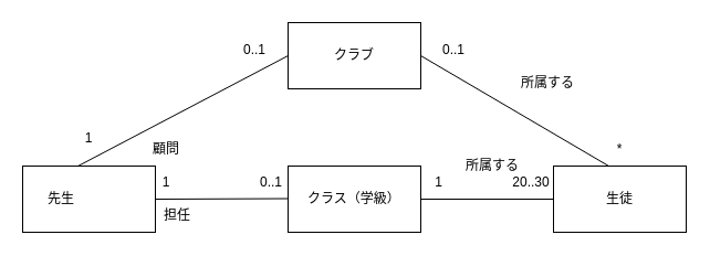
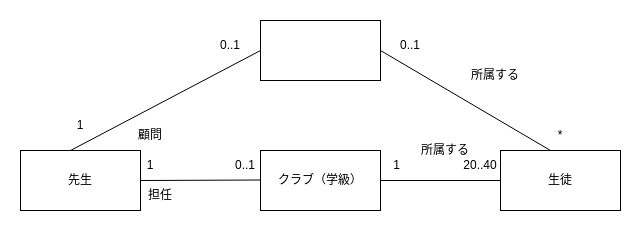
  <mxCell id="0" />
  <mxCell id="1" parent="0" />
  <mxCell id="2" value="" style="rounded=0;whiteSpace=wrap;html=1;" vertex="1" parent="1"><mxGeometry x="20" y="150" width="120" height="60" as="geometry" /></mxCell>
  <mxCell id="3" value="" style="rounded=0;whiteSpace=wrap;html=1;" vertex="1" parent="1"><mxGeometry x="260" y="150" width="120" height="60" as="geometry" /></mxCell>
  <mxCell id="4" value="" style="rounded=0;whiteSpace=wrap;html=1;" vertex="1" parent="1"><mxGeometry x="500" y="150" width="120" height="60" as="geometry" /></mxCell>
  <mxCell id="5" value="" style="rounded=0;whiteSpace=wrap;html=1;" vertex="1" parent="1"><mxGeometry x="260" y="20" width="120" height="60" as="geometry" /></mxCell>
- <mxCell id="6" value="クラス（学級）" style="text;html=1;strokeColor=none;fillColor=none;align=center;verticalAlign=middle;whiteSpace=wrap;rounded=0;" vertex="1" parent="1"><mxGeometry x="275" y="165" width="90" height="30" as="geometry" /></mxCell>
- <mxCell id="7" value="先生" style="text;html=1;strokeColor=none;fillColor=none;align=center;verticalAlign=middle;whiteSpace=wrap;rounded=0;" vertex="1" parent="1"><mxGeometry x="25" y="165" width="60" height="30" as="geometry" /></mxCell>
- <mxCell id="8" value="クラブ" style="text;html=1;strokeColor=none;fillColor=none;align=center;verticalAlign=middle;whiteSpace=wrap;rounded=0;" vertex="1" parent="1"><mxGeometry x="290" y="35" width="60" height="30" as="geometry" /></mxCell>
+ <mxCell id="6" value="クラブ（学級）" style="text;html=1;strokeColor=none;fillColor=none;align=center;verticalAlign=middle;whiteSpace=wrap;rounded=0;" vertex="1" parent="1"><mxGeometry x="275" y="165" width="90" height="30" as="geometry" /></mxCell>
+ <mxCell id="7" value="先生" style="text;html=1;strokeColor=none;fillColor=none;align=center;verticalAlign=middle;whiteSpace=wrap;rounded=0;" vertex="1" parent="1"><mxGeometry x="50" y="165" width="60" height="30" as="geometry" /></mxCell>
  <mxCell id="9" value="生徒" style="text;html=1;strokeColor=none;fillColor=none;align=center;verticalAlign=middle;whiteSpace=wrap;rounded=0;" vertex="1" parent="1"><mxGeometry x="530" y="165" width="60" height="30" as="geometry" /></mxCell>
  <mxCell id="10" value="" style="endArrow=none;html=1;rounded=0;exitX=1;exitY=0.5;exitDx=0;exitDy=0;" edge="1" parent="1" source="5"><mxGeometry width="50" height="50" relative="1" as="geometry"><mxPoint x="410" y="40" as="sourcePoint" /><mxPoint x="550" y="150" as="targetPoint" /></mxGeometry></mxCell>
  <mxCell id="11" value="0..1" style="text;html=1;strokeColor=none;fillColor=none;align=center;verticalAlign=middle;whiteSpace=wrap;rounded=0;" vertex="1" parent="1"><mxGeometry x="380" y="30" width="60" height="30" as="geometry" /></mxCell>
  <mxCell id="12" value="*" style="text;html=1;strokeColor=none;fillColor=none;align=center;verticalAlign=middle;whiteSpace=wrap;rounded=0;" vertex="1" parent="1"><mxGeometry x="530" y="120" width="60" height="30" as="geometry" /></mxCell>
  <mxCell id="13" value="" style="endArrow=none;html=1;rounded=0;" edge="1" parent="1"><mxGeometry width="50" height="50" relative="1" as="geometry"><mxPoint x="70" y="150" as="sourcePoint" /><mxPoint x="260" y="50" as="targetPoint" /></mxGeometry></mxCell>
  <mxCell id="14" value="1" style="text;html=1;strokeColor=none;fillColor=none;align=center;verticalAlign=middle;whiteSpace=wrap;rounded=0;" vertex="1" parent="1"><mxGeometry x="50" y="110" width="60" height="30" as="geometry" /></mxCell>
  <mxCell id="15" value="0..1" style="text;html=1;strokeColor=none;fillColor=none;align=center;verticalAlign=middle;whiteSpace=wrap;rounded=0;" vertex="1" parent="1"><mxGeometry x="200" y="30" width="60" height="30" as="geometry" /></mxCell>
  <mxCell id="16" value="" style="endArrow=none;html=1;rounded=0;exitX=1;exitY=0.5;exitDx=0;exitDy=0;" edge="1" parent="1" source="2"><mxGeometry width="50" height="50" relative="1" as="geometry"><mxPoint x="150" y="179.5" as="sourcePoint" /><mxPoint x="260" y="179.5" as="targetPoint" /></mxGeometry></mxCell>
  <mxCell id="17" value="1" style="text;html=1;strokeColor=none;fillColor=none;align=center;verticalAlign=middle;whiteSpace=wrap;rounded=0;" vertex="1" parent="1"><mxGeometry x="120" y="150" width="60" height="30" as="geometry" /></mxCell>
  <mxCell id="18" value="0..1" style="text;html=1;strokeColor=none;fillColor=none;align=center;verticalAlign=middle;whiteSpace=wrap;rounded=0;" vertex="1" parent="1"><mxGeometry x="215" y="150" width="60" height="30" as="geometry" /></mxCell>
  <mxCell id="19" value="" style="endArrow=none;html=1;rounded=0;entryX=0;entryY=0.5;entryDx=0;entryDy=0;" edge="1" parent="1" target="4"><mxGeometry width="50" height="50" relative="1" as="geometry"><mxPoint x="380" y="180" as="sourcePoint" /><mxPoint x="430" y="130" as="targetPoint" /></mxGeometry></mxCell>
  <mxCell id="20" value="1" style="text;html=1;strokeColor=none;fillColor=none;align=center;verticalAlign=middle;whiteSpace=wrap;rounded=0;" vertex="1" parent="1"><mxGeometry x="374" y="150" width="45" height="30" as="geometry" /></mxCell>
- <mxCell id="21" value="20..30" style="text;html=1;strokeColor=none;fillColor=none;align=center;verticalAlign=middle;whiteSpace=wrap;rounded=0;" vertex="1" parent="1"><mxGeometry x="450" y="150" width="60" height="30" as="geometry" /></mxCell>
+ <mxCell id="21" value="20..40" style="text;html=1;strokeColor=none;fillColor=none;align=center;verticalAlign=middle;whiteSpace=wrap;rounded=0;" vertex="1" parent="1"><mxGeometry x="450" y="150" width="60" height="30" as="geometry" /></mxCell>
  <mxCell id="22" value="担任" style="text;html=1;strokeColor=none;fillColor=none;align=center;verticalAlign=middle;whiteSpace=wrap;rounded=0;" vertex="1" parent="1"><mxGeometry x="130" y="180" width="60" height="30" as="geometry" /></mxCell>
  <mxCell id="23" value="顧問" style="text;html=1;strokeColor=none;fillColor=none;align=center;verticalAlign=middle;whiteSpace=wrap;rounded=0;" vertex="1" parent="1"><mxGeometry x="120" y="120" width="60" height="30" as="geometry" /></mxCell>
  <mxCell id="24" value="所属する" style="text;html=1;strokeColor=none;fillColor=none;align=center;verticalAlign=middle;whiteSpace=wrap;rounded=0;" vertex="1" parent="1"><mxGeometry x="450" y="60" width="90" height="30" as="geometry" /></mxCell>
  <mxCell id="25" value="所属する" style="text;html=1;strokeColor=none;fillColor=none;align=center;verticalAlign=middle;whiteSpace=wrap;rounded=0;" vertex="1" parent="1"><mxGeometry x="400" y="135" width="90" height="30" as="geometry" /></mxCell>
